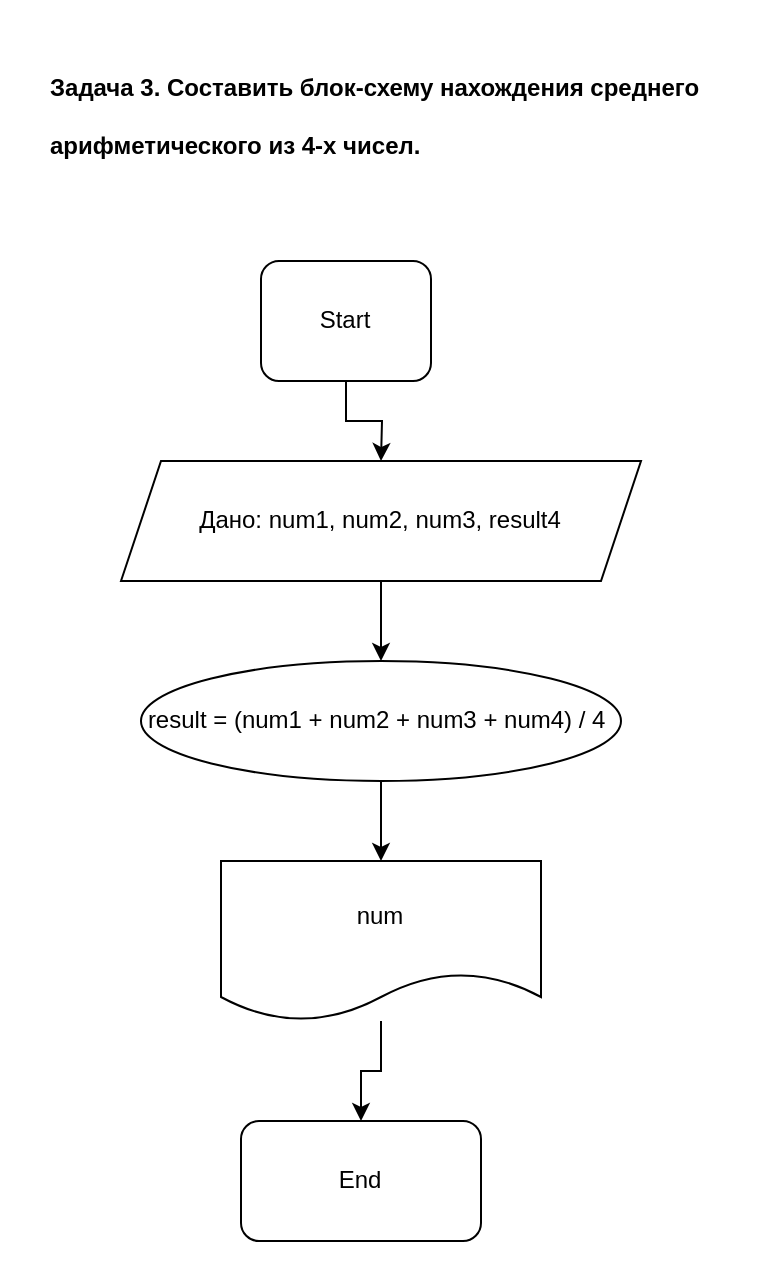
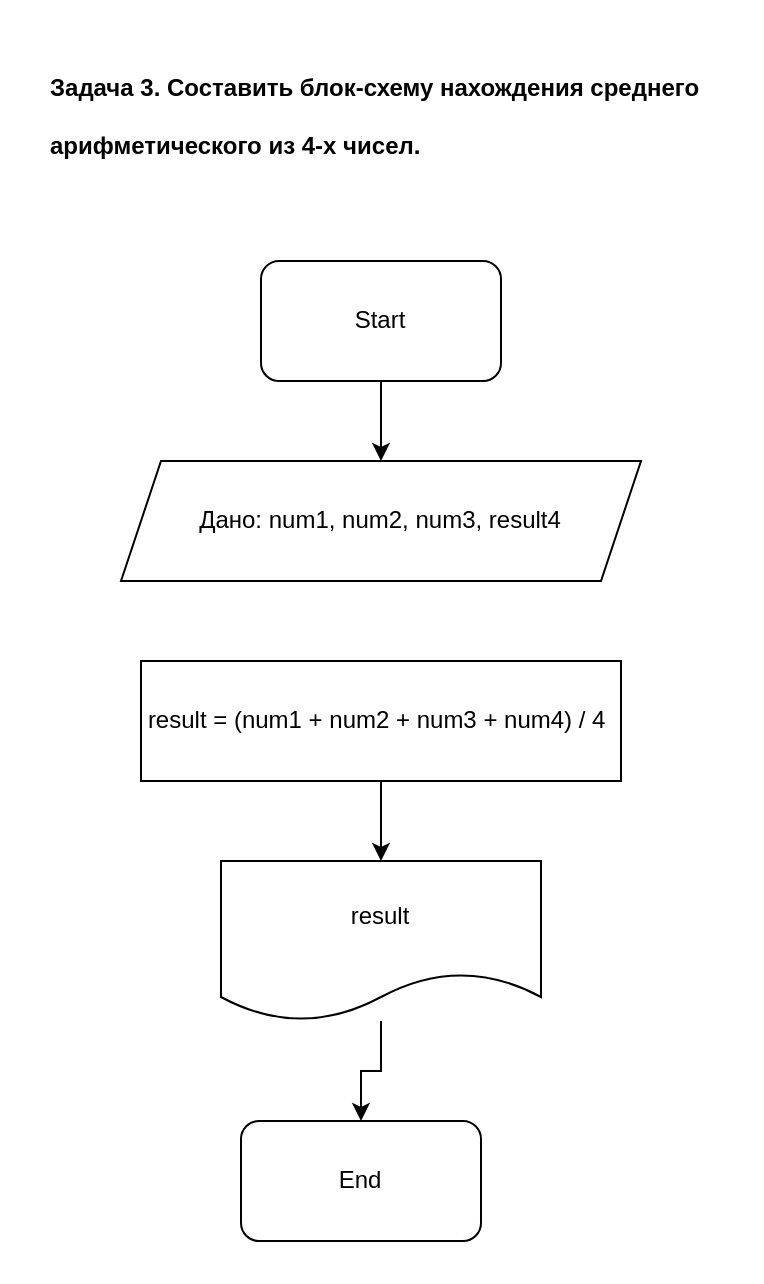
  <mxCell id="0" />
  <mxCell id="1" parent="0" />
  <mxCell id="2" value="" style="edgeStyle=orthogonalEdgeStyle;rounded=0;orthogonalLoop=1;jettySize=auto;html=1;" edge="1" parent="1" source="3"><mxGeometry relative="1" as="geometry"><mxPoint x="190" y="230" as="targetPoint" /></mxGeometry></mxCell>
- <mxCell id="3" value="Start" style="rounded=1;whiteSpace=wrap;html=1;" vertex="1" parent="1"><mxGeometry x="130" y="130" width="85" height="60" as="geometry" /></mxCell>
+ <mxCell id="3" value="Start" style="rounded=1;whiteSpace=wrap;html=1;" vertex="1" parent="1"><mxGeometry x="130" y="130" width="120" height="60" as="geometry" /></mxCell>
  <mxCell id="4" value="" style="edgeStyle=orthogonalEdgeStyle;rounded=0;orthogonalLoop=1;jettySize=auto;html=1;" edge="1" parent="1" source="5" target="6"><mxGeometry relative="1" as="geometry" /></mxCell>
- <mxCell id="5" value="num" style="shape=document;whiteSpace=wrap;html=1;boundedLbl=1;" vertex="1" parent="1"><mxGeometry x="110" y="430" width="160" height="80" as="geometry" /></mxCell>
+ <mxCell id="5" value="result" style="shape=document;whiteSpace=wrap;html=1;boundedLbl=1;" vertex="1" parent="1"><mxGeometry x="110" y="430" width="160" height="80" as="geometry" /></mxCell>
  <mxCell id="6" value="End" style="rounded=1;whiteSpace=wrap;html=1;" vertex="1" parent="1"><mxGeometry x="120" y="560" width="120" height="60" as="geometry" /></mxCell>
  <mxCell id="7" value="&lt;h1&gt;&lt;font style=&quot;font-size: 12px;&quot;&gt;Задача 3. Составить блок-схему нахождения среднего арифметического из 4-х чисел.&lt;/font&gt;&lt;br&gt;&lt;/h1&gt;" style="text;html=1;strokeColor=none;fillColor=none;spacing=5;spacingTop=-20;whiteSpace=wrap;overflow=hidden;rounded=0;" vertex="1" parent="1"><mxGeometry x="20" y="20" width="340" height="80" as="geometry" /></mxCell>
- <mxCell id="8" value="" style="edgeStyle=orthogonalEdgeStyle;rounded=0;orthogonalLoop=1;jettySize=auto;html=1;" edge="1" parent="1" source="9" target="11"><mxGeometry relative="1" as="geometry" /></mxCell>
  <mxCell id="9" value="Дано: num1, num2, num3, result4" style="shape=parallelogram;perimeter=parallelogramPerimeter;whiteSpace=wrap;html=1;fixedSize=1;" vertex="1" parent="1"><mxGeometry x="60" y="230" width="260" height="60" as="geometry" /></mxCell>
  <mxCell id="10" value="" style="edgeStyle=orthogonalEdgeStyle;rounded=0;orthogonalLoop=1;jettySize=auto;html=1;" edge="1" parent="1" source="11" target="5"><mxGeometry relative="1" as="geometry" /></mxCell>
- <mxCell id="11" value="result = (num1 + num2 + num3 + num4) / 4&amp;nbsp;" style="ellipse;whiteSpace=wrap;html=1;" vertex="1" parent="1"><mxGeometry x="70" y="330" width="240" height="60" as="geometry" /></mxCell>
+ <mxCell id="11" value="result = (num1 + num2 + num3 + num4) / 4&amp;nbsp;" style="rounded=0;whiteSpace=wrap;html=1;" vertex="1" parent="1"><mxGeometry x="70" y="330" width="240" height="60" as="geometry" /></mxCell>
